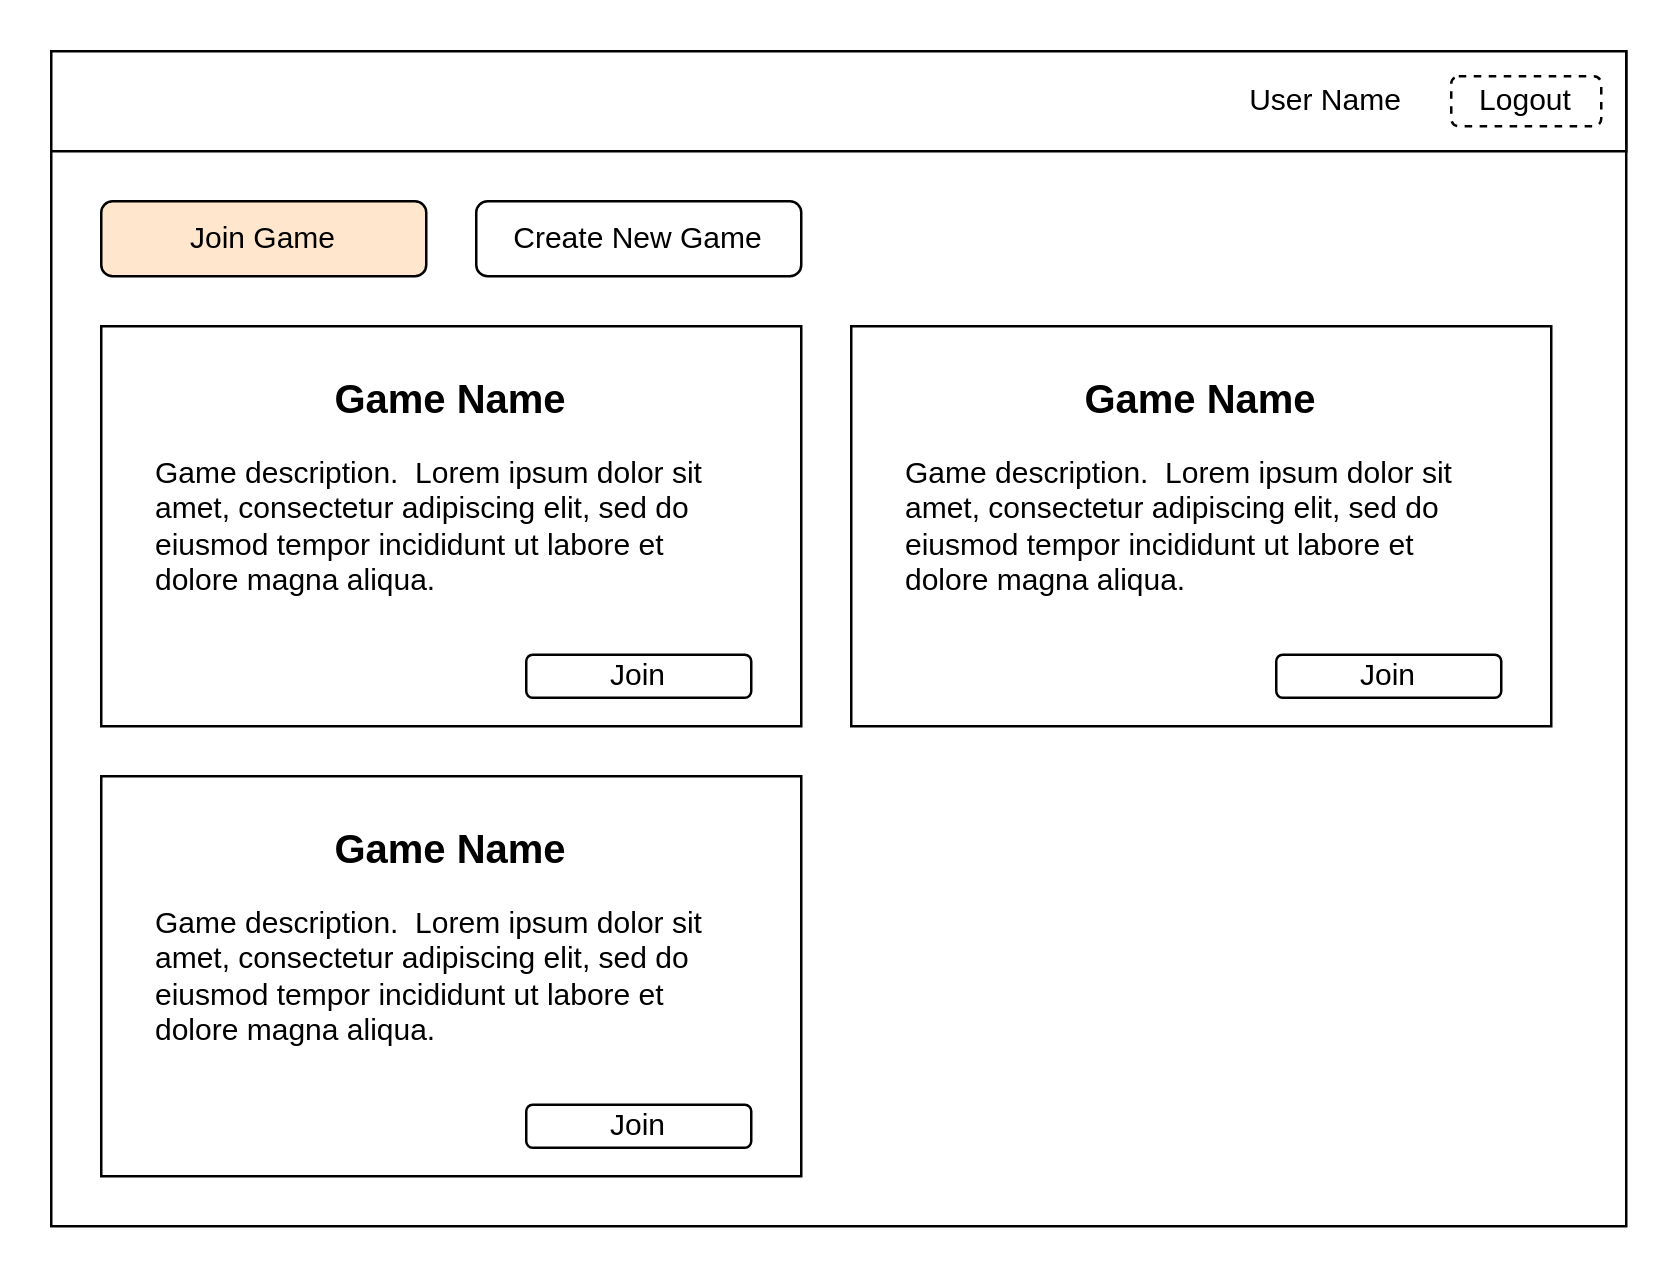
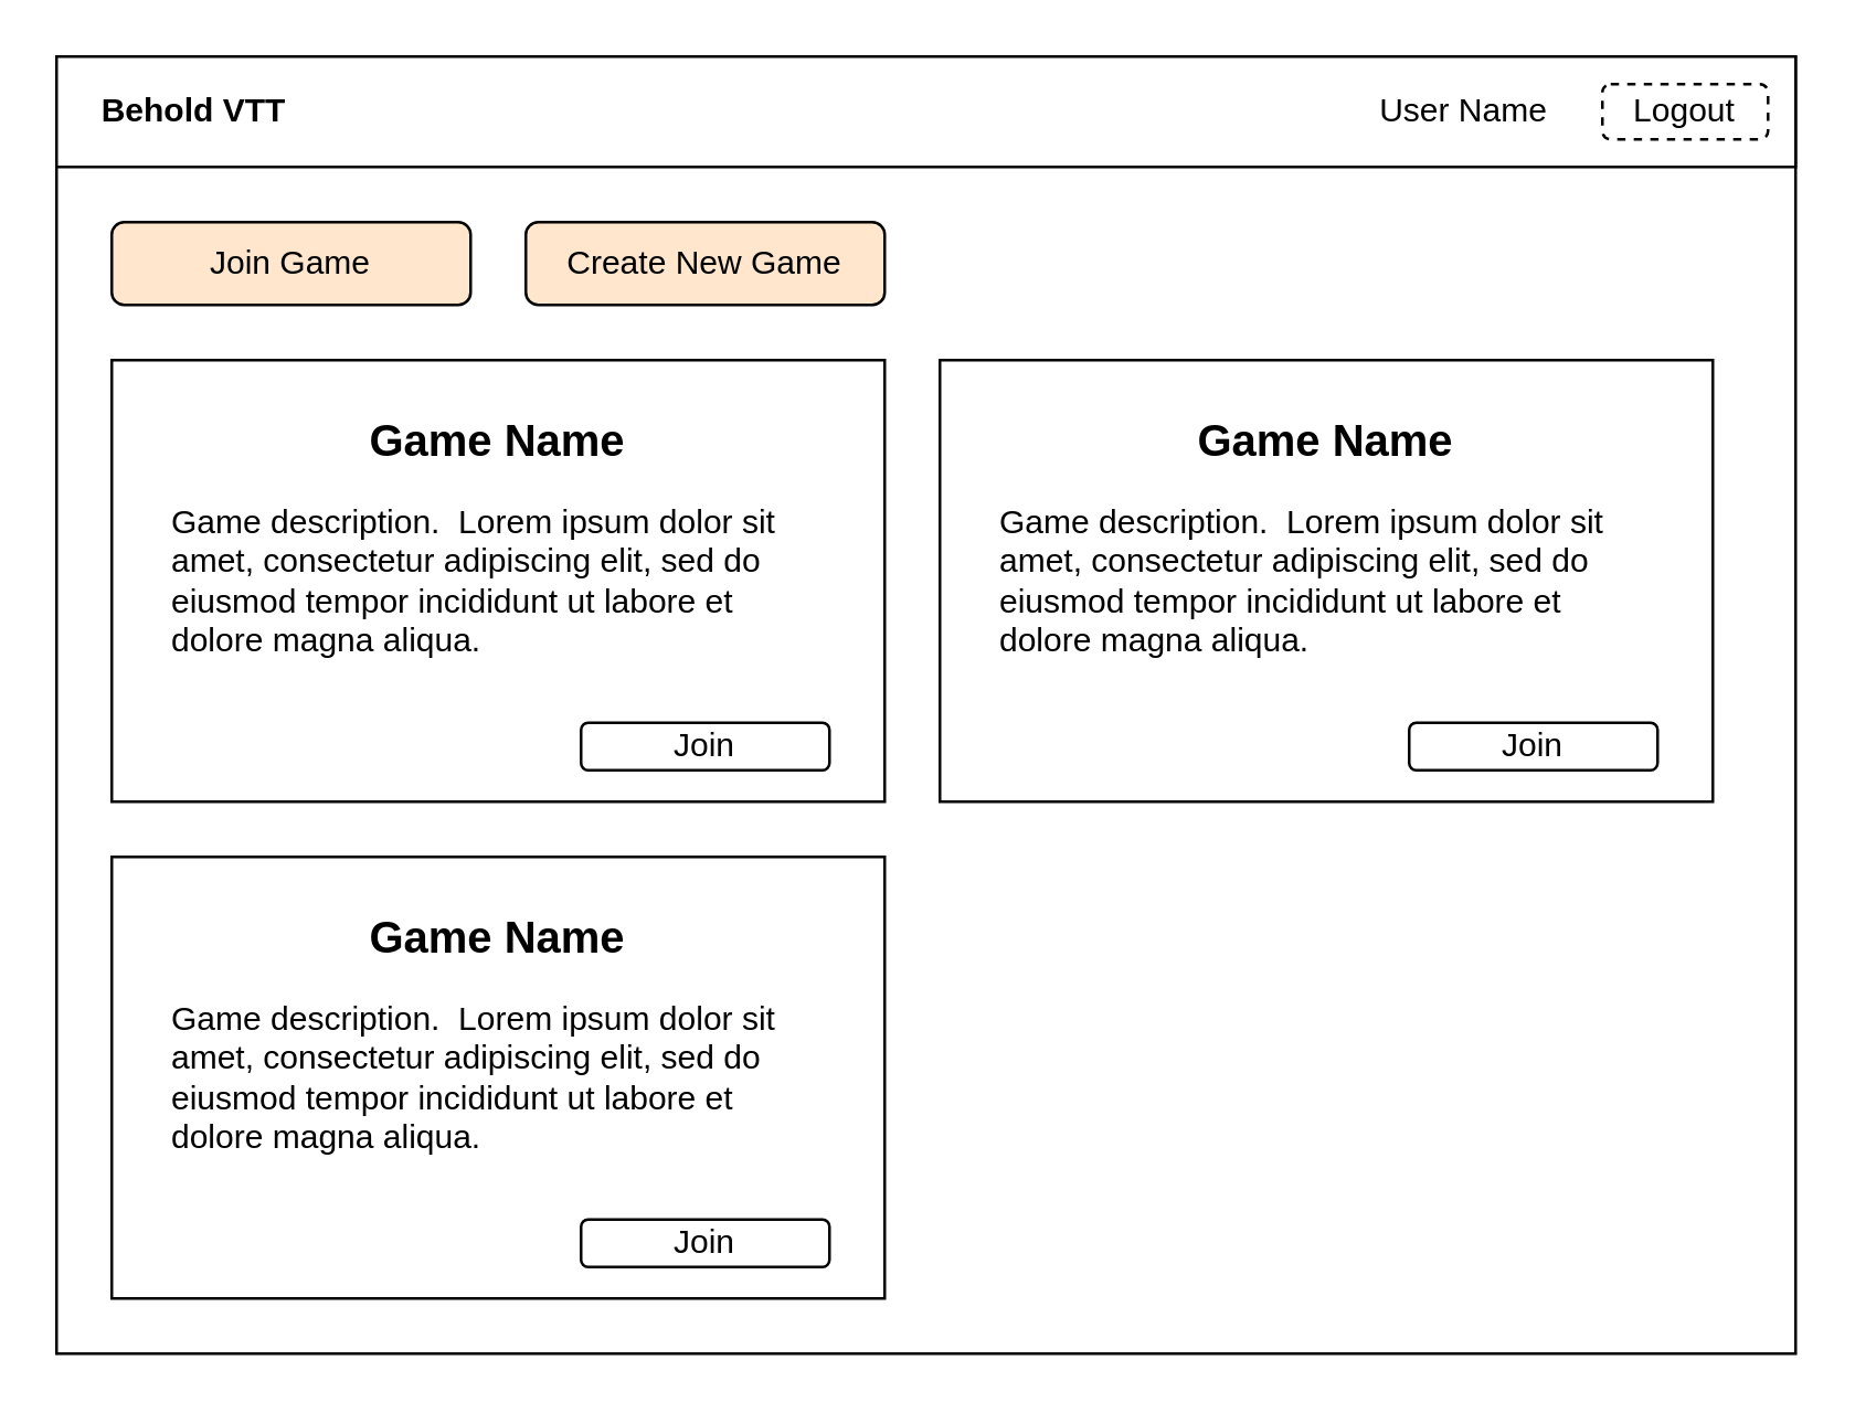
  <mxCell id="0" />
  <mxCell id="1" parent="0" />
  <mxCell id="2" value="" style="rounded=0;whiteSpace=wrap;html=1;" parent="1" vertex="1"><mxGeometry y="20" width="630" height="470" as="geometry" x="20" /></mxCell>
  <mxCell id="3" value="" style="rounded=0;whiteSpace=wrap;html=1;" parent="1" vertex="1"><mxGeometry y="20" width="630" height="40" as="geometry" x="20" /></mxCell>
  <mxCell id="4" value="Logout" style="rounded=1;whiteSpace=wrap;html=1;dashed=1;" parent="1" vertex="1"><mxGeometry x="580" y="30" width="60" height="20" as="geometry" /></mxCell>
+ <mxCell id="5" value="Behold VTT" style="text;html=1;align=center;verticalAlign=middle;whiteSpace=wrap;rounded=0;fontStyle=1" parent="1" vertex="1"><mxGeometry x="30" y="25" width="80" height="30" as="geometry" /></mxCell>
  <mxCell id="6" value="User Name" style="text;html=1;align=center;verticalAlign=middle;whiteSpace=wrap;rounded=0;" parent="1" vertex="1"><mxGeometry x="490" y="25" width="80" height="30" as="geometry" /></mxCell>
  <mxCell id="7" value="Join Game" style="rounded=1;whiteSpace=wrap;html=1;fillColor=#ffe6cc;" parent="1" vertex="1"><mxGeometry x="40" y="80" width="130" height="30" as="geometry" /></mxCell>
  <mxCell id="8" value="" style="group" parent="1" vertex="1" connectable="0"><mxGeometry x="40" y="130" width="280" height="160" as="geometry" /></mxCell>
  <mxCell id="9" value="" style="rounded=0;whiteSpace=wrap;html=1;" parent="8" vertex="1"><mxGeometry width="280" height="160" as="geometry" /></mxCell>
  <mxCell id="10" value="Game Name" style="text;html=1;align=center;verticalAlign=middle;whiteSpace=wrap;rounded=0;fontStyle=1;fontSize=16;" parent="8" vertex="1"><mxGeometry x="20" y="19.999" width="240" height="17.143" as="geometry" /></mxCell>
  <mxCell id="11" value="Game description.&amp;nbsp; Lorem ipsum dolor sit amet, consectetur adipiscing elit, sed do eiusmod tempor incididunt ut labore et dolore magna aliqua." style="text;html=1;align=left;verticalAlign=middle;whiteSpace=wrap;rounded=0;fontStyle=0" parent="8" vertex="1"><mxGeometry x="20" y="62.856" width="240" height="34.286" as="geometry" /></mxCell>
  <mxCell id="12" value="Join" style="rounded=1;whiteSpace=wrap;html=1;" parent="8" vertex="1"><mxGeometry x="170" y="131.429" width="90" height="17.143" as="geometry" /></mxCell>
  <mxCell id="13" value="" style="group" vertex="1" connectable="0" parent="1"><mxGeometry x="340" y="130" width="280" height="160" as="geometry" /></mxCell>
  <mxCell id="14" value="" style="rounded=0;whiteSpace=wrap;html=1;" vertex="1" parent="13"><mxGeometry width="280" height="160" as="geometry" /></mxCell>
  <mxCell id="15" value="Game Name" style="text;html=1;align=center;verticalAlign=middle;whiteSpace=wrap;rounded=0;fontStyle=1;fontSize=16;" vertex="1" parent="13"><mxGeometry x="20" y="19.999" width="240" height="17.143" as="geometry" /></mxCell>
  <mxCell id="16" value="Game description.&amp;nbsp; Lorem ipsum dolor sit amet, consectetur adipiscing elit, sed do eiusmod tempor incididunt ut labore et dolore magna aliqua." style="text;html=1;align=left;verticalAlign=middle;whiteSpace=wrap;rounded=0;fontStyle=0" vertex="1" parent="13"><mxGeometry x="20" y="62.856" width="240" height="34.286" as="geometry" /></mxCell>
  <mxCell id="17" value="Join" style="rounded=1;whiteSpace=wrap;html=1;" vertex="1" parent="13"><mxGeometry x="170" y="131.429" width="90" height="17.143" as="geometry" /></mxCell>
- <mxCell id="18" value="Create New Game" style="rounded=1;whiteSpace=wrap;html=1;" vertex="1" parent="1"><mxGeometry x="190" y="80" width="130" height="30" as="geometry" /></mxCell>
+ <mxCell id="18" value="Create New Game" style="rounded=1;whiteSpace=wrap;html=1;fillColor=#ffe6cc;" vertex="1" parent="1"><mxGeometry x="190" y="80" width="130" height="30" as="geometry" /></mxCell>
  <mxCell id="19" value="" style="group" vertex="1" connectable="0" parent="1"><mxGeometry x="40" y="310" width="280" height="160" as="geometry" /></mxCell>
  <mxCell id="20" value="" style="rounded=0;whiteSpace=wrap;html=1;" vertex="1" parent="19"><mxGeometry width="280" height="160" as="geometry" /></mxCell>
  <mxCell id="21" value="Game Name" style="text;html=1;align=center;verticalAlign=middle;whiteSpace=wrap;rounded=0;fontStyle=1;fontSize=16;" vertex="1" parent="19"><mxGeometry x="20" y="19.999" width="240" height="17.143" as="geometry" /></mxCell>
  <mxCell id="22" value="Game description.&amp;nbsp; Lorem ipsum dolor sit amet, consectetur adipiscing elit, sed do eiusmod tempor incididunt ut labore et dolore magna aliqua." style="text;html=1;align=left;verticalAlign=middle;whiteSpace=wrap;rounded=0;fontStyle=0" vertex="1" parent="19"><mxGeometry x="20" y="62.856" width="240" height="34.286" as="geometry" /></mxCell>
  <mxCell id="23" value="Join" style="rounded=1;whiteSpace=wrap;html=1;" vertex="1" parent="19"><mxGeometry x="170" y="131.429" width="90" height="17.143" as="geometry" /></mxCell>
